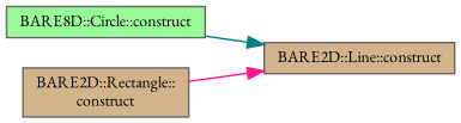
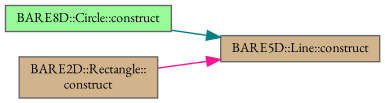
  digraph {
    fontname="EB Garamond"
    rankdir=RL
    node [color=grey40 fillcolor=tan fontname="EB Garamond" fontsize=10 shape=box style=filled]
    edge [dir=back fontname="EB Garamond" fontsize=10 labelfontname=Helvetica labelfontsize=10 style=solid]
-   n1 [color=gray40 fontcolor=black height=0.2 label="BARE2D::Line::construct" width=0.4]
+   n1 [color=gray40 fontcolor=black height=0.2 label="BARE5D::Line::construct" width=0.4]
    n2 [fillcolor=palegreen height=0.2 label="BARE8D::Circle::construct" width=0.4]
    n3 [height=0.2 label="BARE2D::Rectangle::\lconstruct" width=0.4]
    n1 -> n2 [color=teal]
    n1 -> n3 [color=deeppink]
  }
